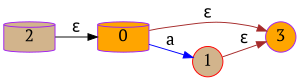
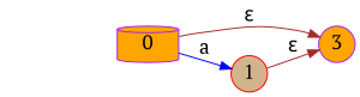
  digraph {
    fontname="PT Serif"
    rankdir=LR
    node [color=purple fillcolor=tan fixedsize=true fontname="PT Serif" fontsize=18 shape=cylinder style=filled]
    edge [color=brown fontname="PT Serif" fontsize=18]
-   2 [height=0.45]
    0 [fillcolor=orange height=0.45]
    3 [fillcolor=orange height=0.45 shape=circle]
    1 [color=red height=0.45 shape=circle]
-   2 -> 0 [color=black label="&epsilon;"]
    0 -> 3 [label="&epsilon;"]
    0 -> 1 [color=blue label=a]
    1 -> 3 [label="&epsilon;"]
  }
